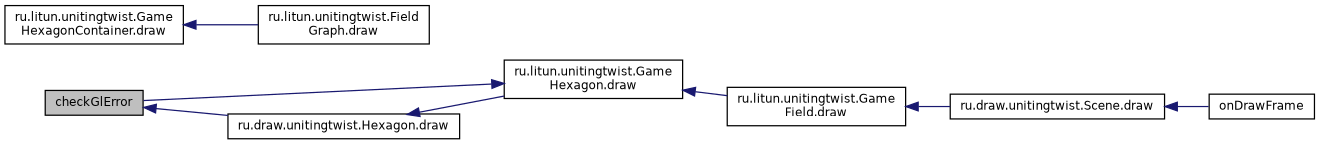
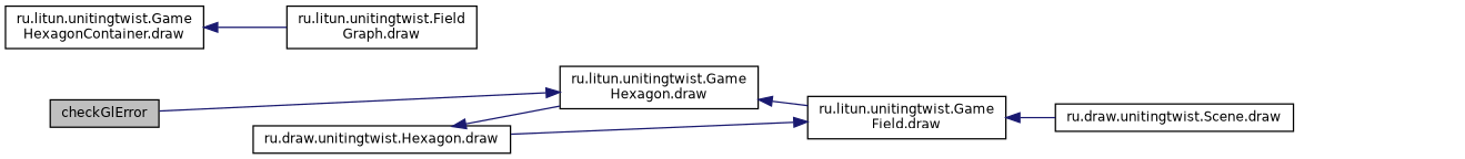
  digraph {
    rankdir=LR
    node [color=black fillcolor=white fontname=Helvetica fontsize=10 shape=record style=filled]
    edge [color=midnightblue dir=back fontname=Helvetica fontsize=10 labelfontname=Helvetica labelfontsize=10 style=solid]
    n1 [fillcolor=grey75 fontcolor=black height=0.2 label=checkGlError width=0.4]
    n2 [height=0.2 label="ru.draw.unitingtwist.Hexagon.draw" width=0.4]
    n3 [height=0.2 label="ru.litun.unitingtwist.Game\lHexagon.draw" width=0.4]
    n4 [height=0.2 label="ru.litun.unitingtwist.Game\lField.draw" width=0.4]
    n5 [height=0.2 label="ru.draw.unitingtwist.Scene.draw" width=0.4]
    n6 [height=0.2 label="ru.litun.unitingtwist.Game\lHexagonContainer.draw" width=0.4]
    n7 [height=0.2 label="ru.litun.unitingtwist.Field\lGraph.draw" width=0.4]
-   n8 [height=0.2 label=onDrawFrame width=0.4]
-   n1 -> n2
+   n4 -> n2
    n2 -> n3
    n3 -> n1
    n3 -> n4
    n4 -> n5
-   n5 -> n8
    n6 -> n7
  }
